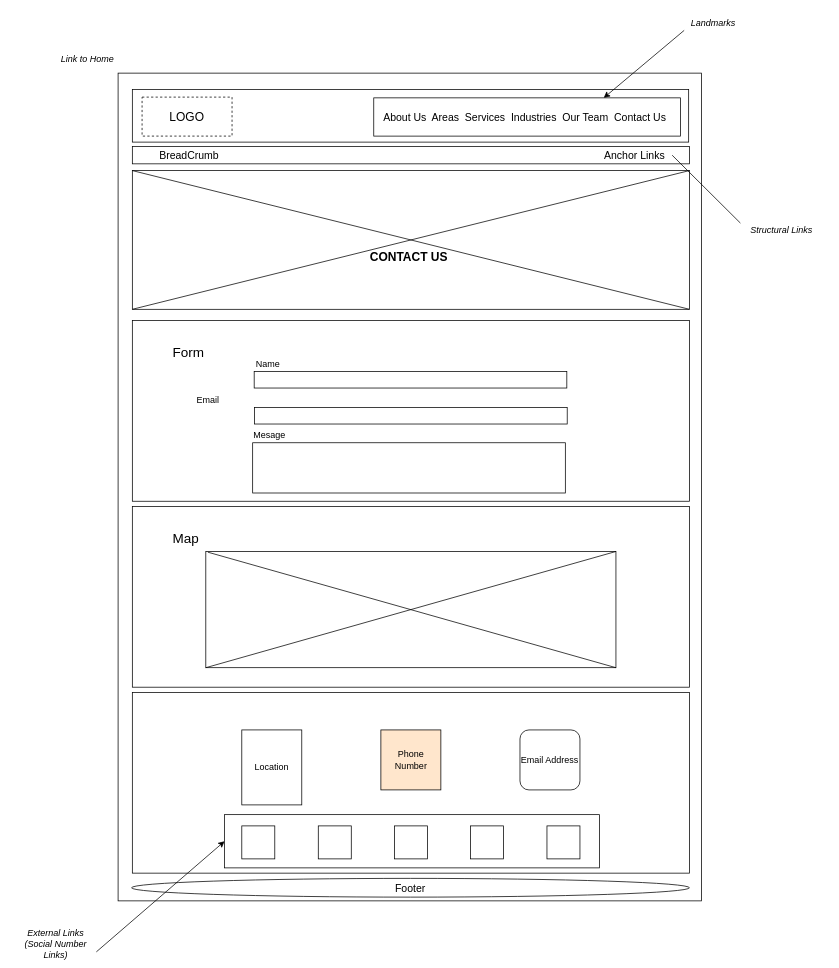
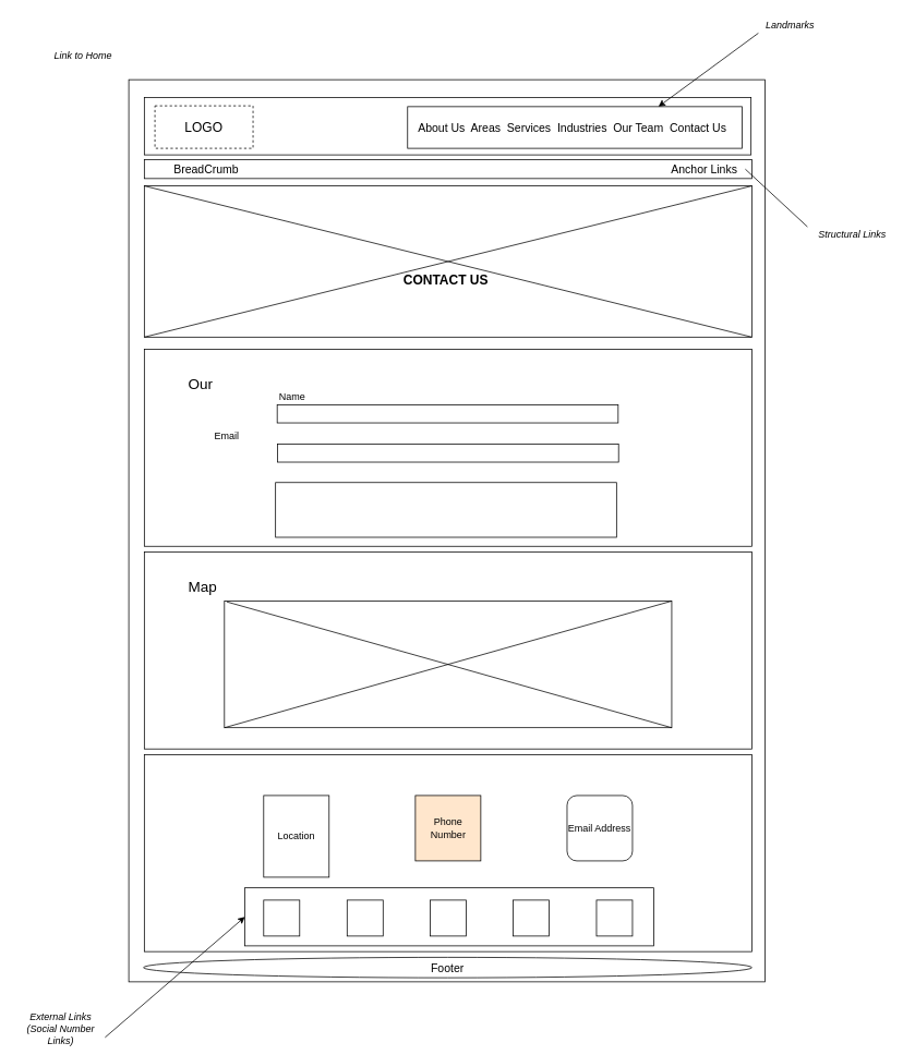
  <mxCell id="0" />
  <mxCell id="1" parent="0" />
  <mxCell id="2" value="" style="rounded=0;whiteSpace=wrap;html=1;fillColor=none;" parent="1" vertex="1"><mxGeometry x="157" y="97" width="778" height="1104" as="geometry" /></mxCell>
  <mxCell id="3" value="" style="rounded=0;whiteSpace=wrap;html=1;fillColor=none;" parent="1" vertex="1"><mxGeometry x="176" y="119" width="742" height="70" as="geometry" /></mxCell>
  <mxCell id="4" value="&lt;font style=&quot;font-size: 16px&quot;&gt;LOGO&lt;/font&gt;" style="rounded=0;whiteSpace=wrap;html=1;fillColor=none;dashed=1;" parent="1" vertex="1"><mxGeometry x="189" y="129" width="120" height="52" as="geometry" /></mxCell>
  <mxCell id="5" value="" style="rounded=0;whiteSpace=wrap;html=1;strokeColor=#000000;fillColor=none;" parent="1" vertex="1"><mxGeometry x="498" y="130" width="409" height="51" as="geometry" /></mxCell>
  <mxCell id="6" value="&lt;font style=&quot;font-size: 14px&quot;&gt;About Us&amp;nbsp; Areas&amp;nbsp; Services&amp;nbsp; Industries&amp;nbsp; &lt;/font&gt;&lt;font style=&quot;font-size: 14px&quot;&gt;Our Team&amp;nbsp; Contact Us&lt;/font&gt;" style="text;html=1;strokeColor=none;fillColor=none;align=left;verticalAlign=middle;whiteSpace=wrap;rounded=0;" parent="1" vertex="1"><mxGeometry x="509" y="145.5" width="389" height="20" as="geometry" /></mxCell>
- <mxCell id="7" value="&lt;i&gt;Landmarks&lt;/i&gt;" style="text;html=1;strokeColor=none;fillColor=none;align=center;verticalAlign=middle;whiteSpace=wrap;rounded=0;" parent="1" vertex="1"><mxGeometry x="912" y="20" width="78" height="20" as="geometry" /></mxCell>
+ <mxCell id="7" value="&lt;i&gt;Landmarks&lt;/i&gt;" style="text;html=1;strokeColor=none;fillColor=none;align=center;verticalAlign=middle;whiteSpace=wrap;rounded=0;" parent="1" vertex="1"><mxGeometry x="927" y="20" width="78" height="20" as="geometry" /></mxCell>
  <mxCell id="8" value="" style="endArrow=classic;html=1;entryX=0.75;entryY=0;entryDx=0;entryDy=0;exitX=0;exitY=1;exitDx=0;exitDy=0;" parent="1" source="7" target="5" edge="1"><mxGeometry width="50" height="50" relative="1" as="geometry"><mxPoint x="970" y="104" as="sourcePoint" /><mxPoint x="1020" y="54" as="targetPoint" /></mxGeometry></mxCell>
- <mxCell id="9" value="&lt;i&gt;Link to Home&lt;/i&gt;" style="text;html=1;strokeColor=none;fillColor=none;align=center;verticalAlign=middle;whiteSpace=wrap;rounded=0;" parent="1" vertex="1"><mxGeometry x="75" y="68" width="83" height="20" as="geometry" /></mxCell>
+ <mxCell id="9" value="&lt;i&gt;Link to Home&lt;/i&gt;" style="text;html=1;strokeColor=none;fillColor=none;align=center;verticalAlign=middle;whiteSpace=wrap;rounded=0;" parent="1" vertex="1"><mxGeometry x="60" y="58" width="83" height="20" as="geometry" /></mxCell>
  <mxCell id="10" value="" style="rounded=0;whiteSpace=wrap;html=1;fillColor=none;strokeColor=#000000;" parent="1" vertex="1"><mxGeometry x="176" y="195" width="743" height="23" as="geometry" /></mxCell>
- <mxCell id="11" value="&lt;font style=&quot;font-size: 14px&quot;&gt;Anchor Links&lt;/font&gt;" style="text;html=1;strokeColor=none;fillColor=none;align=center;verticalAlign=middle;whiteSpace=wrap;rounded=0;" parent="1" vertex="1"><mxGeometry x="796" y="198.5" width="100" height="16" as="geometry" /></mxCell>
- <mxCell id="12" value="&lt;i&gt;Structural Links&lt;/i&gt;" style="text;html=1;strokeColor=none;fillColor=none;align=center;verticalAlign=middle;whiteSpace=wrap;rounded=0;" parent="1" vertex="1"><mxGeometry x="987" y="297" width="110" height="20" as="geometry" /></mxCell>
+ <mxCell id="11" value="&lt;font style=&quot;font-size: 14px&quot;&gt;Anchor Links&lt;/font&gt;" style="text;html=1;strokeColor=none;fillColor=none;align=center;verticalAlign=middle;whiteSpace=wrap;rounded=0;" parent="1" vertex="1"><mxGeometry x="811" y="198.5" width="100" height="16" as="geometry" /></mxCell>
+ <mxCell id="12" value="&lt;i&gt;Structural Links&lt;/i&gt;" style="text;html=1;strokeColor=none;fillColor=none;align=center;verticalAlign=middle;whiteSpace=wrap;rounded=0;" parent="1" vertex="1"><mxGeometry x="987" y="277" width="110" height="20" as="geometry" /></mxCell>
  <mxCell id="13" value="" style="endArrow=none;html=1;entryX=1;entryY=0.5;entryDx=0;entryDy=0;exitX=0;exitY=0;exitDx=0;exitDy=0;" parent="1" source="12" target="11" edge="1"><mxGeometry width="50" height="50" relative="1" as="geometry"><mxPoint x="1097" y="277" as="sourcePoint" /><mxPoint x="811" y="207" as="targetPoint" /></mxGeometry></mxCell>
  <mxCell id="14" value="" style="rounded=0;whiteSpace=wrap;html=1;fillColor=none;strokeColor=#000000;" parent="1" vertex="1"><mxGeometry x="176" y="227" width="743" height="185" as="geometry" /></mxCell>
  <mxCell id="15" value="" style="endArrow=none;html=1;entryX=0;entryY=0;entryDx=0;entryDy=0;exitX=1;exitY=1;exitDx=0;exitDy=0;" parent="1" source="14" target="14" edge="1"><mxGeometry width="50" height="50" relative="1" as="geometry"><mxPoint x="585" y="278" as="sourcePoint" /><mxPoint x="635" y="228" as="targetPoint" /></mxGeometry></mxCell>
  <mxCell id="16" value="" style="endArrow=none;html=1;entryX=1;entryY=0;entryDx=0;entryDy=0;exitX=0;exitY=1;exitDx=0;exitDy=0;" parent="1" source="14" target="14" edge="1"><mxGeometry width="50" height="50" relative="1" as="geometry"><mxPoint x="585" y="278" as="sourcePoint" /><mxPoint x="635" y="228" as="targetPoint" /></mxGeometry></mxCell>
  <mxCell id="17" value="&lt;b&gt;&lt;font style=&quot;font-size: 16px&quot;&gt;CONTACT US&lt;br&gt;&lt;/font&gt;&lt;/b&gt;" style="text;html=1;strokeColor=none;fillColor=none;align=center;verticalAlign=middle;whiteSpace=wrap;rounded=0;" parent="1" vertex="1"><mxGeometry x="483" y="332" width="124" height="20" as="geometry" /></mxCell>
  <mxCell id="18" value="" style="rounded=0;whiteSpace=wrap;html=1;fillColor=none;strokeColor=#000000;" parent="1" vertex="1"><mxGeometry x="176" y="427" width="743" height="241" as="geometry" /></mxCell>
- <mxCell id="19" value="&lt;h1&gt;&lt;span style=&quot;font-weight: normal&quot;&gt;&lt;font style=&quot;font-size: 18px&quot;&gt;Form&lt;/font&gt;&lt;/span&gt;&lt;br&gt;&lt;/h1&gt;" style="text;html=1;strokeColor=none;fillColor=none;spacing=5;spacingTop=-20;whiteSpace=wrap;overflow=hidden;rounded=0;" parent="1" vertex="1"><mxGeometry x="225" y="448" width="644" height="41" as="geometry" /></mxCell>
+ <mxCell id="19" value="&lt;h1&gt;&lt;span style=&quot;font-weight: normal&quot;&gt;&lt;font style=&quot;font-size: 18px&quot;&gt;Our&lt;/font&gt;&lt;/span&gt;&lt;br&gt;&lt;/h1&gt;" style="text;html=1;strokeColor=none;fillColor=none;spacing=5;spacingTop=-20;whiteSpace=wrap;overflow=hidden;rounded=0;" parent="1" vertex="1"><mxGeometry x="225" y="448" width="644" height="41" as="geometry" /></mxCell>
  <mxCell id="20" value="&lt;font style=&quot;font-size: 14px&quot;&gt;Footer&lt;/font&gt;" style="ellipse;whiteSpace=wrap;html=1;strokeColor=#000000;fillColor=none;" parent="1" vertex="1"><mxGeometry x="175" y="1171" width="744" height="25" as="geometry" /></mxCell>
  <mxCell id="21" value="" style="rounded=0;whiteSpace=wrap;html=1;fillColor=none;strokeColor=#000000;" parent="1" vertex="1"><mxGeometry x="176" y="675" width="743" height="241" as="geometry" /></mxCell>
  <mxCell id="22" value="&lt;h1&gt;&lt;span style=&quot;font-weight: normal&quot;&gt;&lt;font style=&quot;font-size: 18px&quot;&gt;Map&lt;/font&gt;&lt;/span&gt;&lt;br&gt;&lt;/h1&gt;" style="text;html=1;strokeColor=none;fillColor=none;spacing=5;spacingTop=-20;whiteSpace=wrap;overflow=hidden;rounded=0;" parent="1" vertex="1"><mxGeometry x="225" y="696" width="644" height="41" as="geometry" /></mxCell>
  <mxCell id="23" value="" style="rounded=0;whiteSpace=wrap;html=1;fillColor=none;strokeColor=#000000;" parent="1" vertex="1"><mxGeometry x="176" y="923" width="743" height="241" as="geometry" /></mxCell>
  <mxCell id="24" value="&lt;font style=&quot;font-size: 14px&quot;&gt;BreadCrumb&lt;/font&gt;" style="text;html=1;strokeColor=none;fillColor=none;align=center;verticalAlign=middle;whiteSpace=wrap;rounded=0;" parent="1" vertex="1"><mxGeometry x="202" y="198.5" width="100" height="16" as="geometry" /></mxCell>
  <mxCell id="25" value="" style="rounded=0;whiteSpace=wrap;html=1;" parent="1" vertex="1"><mxGeometry x="338.5" y="495" width="417" height="22" as="geometry" /></mxCell>
  <mxCell id="26" value="" style="rounded=0;whiteSpace=wrap;html=1;" parent="1" vertex="1"><mxGeometry x="339" y="543" width="417" height="22" as="geometry" /></mxCell>
  <mxCell id="27" value="" style="rounded=0;whiteSpace=wrap;html=1;" parent="1" vertex="1"><mxGeometry x="336.5" y="590" width="417" height="67" as="geometry" /></mxCell>
  <mxCell id="28" value="Name" style="text;html=1;strokeColor=none;fillColor=none;align=center;verticalAlign=middle;whiteSpace=wrap;rounded=0;" parent="1" vertex="1"><mxGeometry x="336.5" y="475" width="40" height="20" as="geometry" /></mxCell>
  <mxCell id="29" value="Email" style="text;html=1;strokeColor=none;fillColor=none;align=center;verticalAlign=middle;whiteSpace=wrap;rounded=0;" parent="1" vertex="1"><mxGeometry x="256.5" y="523" width="40" height="20" as="geometry" /></mxCell>
- <mxCell id="30" value="Mesage" style="text;html=1;strokeColor=none;fillColor=none;align=center;verticalAlign=middle;whiteSpace=wrap;rounded=0;" parent="1" vertex="1"><mxGeometry x="338.5" y="570" width="40" height="20" as="geometry" /></mxCell>
  <mxCell id="31" value="" style="rounded=0;whiteSpace=wrap;html=1;" parent="1" vertex="1"><mxGeometry x="274" y="735" width="547" height="155" as="geometry" /></mxCell>
  <mxCell id="32" value="" style="endArrow=none;html=1;entryX=0.005;entryY=0.006;entryDx=0;entryDy=0;entryPerimeter=0;exitX=1;exitY=1;exitDx=0;exitDy=0;" parent="1" source="31" target="31" edge="1"><mxGeometry width="50" height="50" relative="1" as="geometry"><mxPoint x="626" y="812" as="sourcePoint" /><mxPoint x="277" y="741" as="targetPoint" /></mxGeometry></mxCell>
  <mxCell id="33" value="" style="endArrow=none;html=1;exitX=0;exitY=1;exitDx=0;exitDy=0;entryX=1;entryY=0;entryDx=0;entryDy=0;" parent="1" source="31" target="31" edge="1"><mxGeometry width="50" height="50" relative="1" as="geometry"><mxPoint x="626" y="812" as="sourcePoint" /><mxPoint x="676" y="762" as="targetPoint" /></mxGeometry></mxCell>
  <mxCell id="34" value="Location" style="whiteSpace=wrap;html=1;aspect=fixed;" parent="1" vertex="1"><mxGeometry x="322" y="973" width="80" height="100" as="geometry" /></mxCell>
  <mxCell id="35" value="Phone Number" style="whiteSpace=wrap;html=1;aspect=fixed;fillColor=#ffe6cc;" parent="1" vertex="1"><mxGeometry x="507.5" y="973" width="80" height="80" as="geometry" /></mxCell>
  <mxCell id="36" value="Email Address" style="whiteSpace=wrap;html=1;aspect=fixed;rounded=1;" parent="1" vertex="1"><mxGeometry x="693" y="973" width="80" height="80" as="geometry" /></mxCell>
  <mxCell id="37" value="" style="whiteSpace=wrap;html=1;aspect=fixed;" parent="1" vertex="1"><mxGeometry x="322" y="1101" width="44" height="44" as="geometry" /></mxCell>
  <mxCell id="38" value="" style="whiteSpace=wrap;html=1;aspect=fixed;" parent="1" vertex="1"><mxGeometry x="525.5" y="1101" width="44" height="44" as="geometry" /></mxCell>
  <mxCell id="39" value="" style="whiteSpace=wrap;html=1;aspect=fixed;" parent="1" vertex="1"><mxGeometry x="627" y="1101" width="44" height="44" as="geometry" /></mxCell>
  <mxCell id="40" value="" style="whiteSpace=wrap;html=1;aspect=fixed;" parent="1" vertex="1"><mxGeometry x="424" y="1101" width="44" height="44" as="geometry" /></mxCell>
  <mxCell id="41" value="" style="whiteSpace=wrap;html=1;aspect=fixed;" parent="1" vertex="1"><mxGeometry x="729" y="1101" width="44" height="44" as="geometry" /></mxCell>
  <mxCell id="42" value="&lt;i&gt;External Links (Social Number Links)&lt;/i&gt;" style="text;html=1;strokeColor=none;fillColor=none;align=center;verticalAlign=middle;whiteSpace=wrap;rounded=0;" parent="1" vertex="1"><mxGeometry x="20" y="1249" width="108" height="20" as="geometry" /></mxCell>
  <mxCell id="43" value="" style="endArrow=classic;html=1;entryX=0;entryY=0.5;entryDx=0;entryDy=0;exitX=1;exitY=1;exitDx=0;exitDy=0;" parent="1" source="42" target="44" edge="1"><mxGeometry width="50" height="50" relative="1" as="geometry"><mxPoint x="62" y="1414" as="sourcePoint" /><mxPoint x="197" y="1330.916" as="targetPoint" /></mxGeometry></mxCell>
  <mxCell id="44" value="" style="rounded=0;whiteSpace=wrap;html=1;fillColor=none;" parent="1" vertex="1"><mxGeometry x="299" y="1086" width="500" height="71" as="geometry" /></mxCell>
